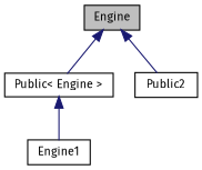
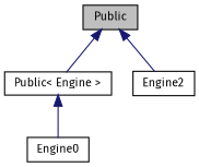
  digraph {
    fontname="Fira Sans"
    node [color=black fillcolor=white fontname="Fira Sans" fontsize=10 shape=record style=filled]
    edge [color=midnightblue dir=back fontname="Fira Sans" fontsize=10 labelfontname=Helvetica labelfontsize=10 style=solid]
-   n1 [fillcolor=grey75 fontcolor=black height=0.2 label=Engine width=0.4]
+   n1 [fillcolor=grey75 fontcolor=black height=0.2 label=Public width=0.4]
    n2 [height=0.2 label="Public\< Engine \>" width=0.4]
-   n3 [height=0.2 label=Public2 width=0.4]
-   n4 [height=0.2 label=Engine1 width=0.4]
+   n3 [height=0.2 label=Engine2 width=0.4]
+   n4 [height=0.2 label=Engine0 width=0.4]
    n1 -> n2
    n1 -> n3
    n2 -> n4
  }
